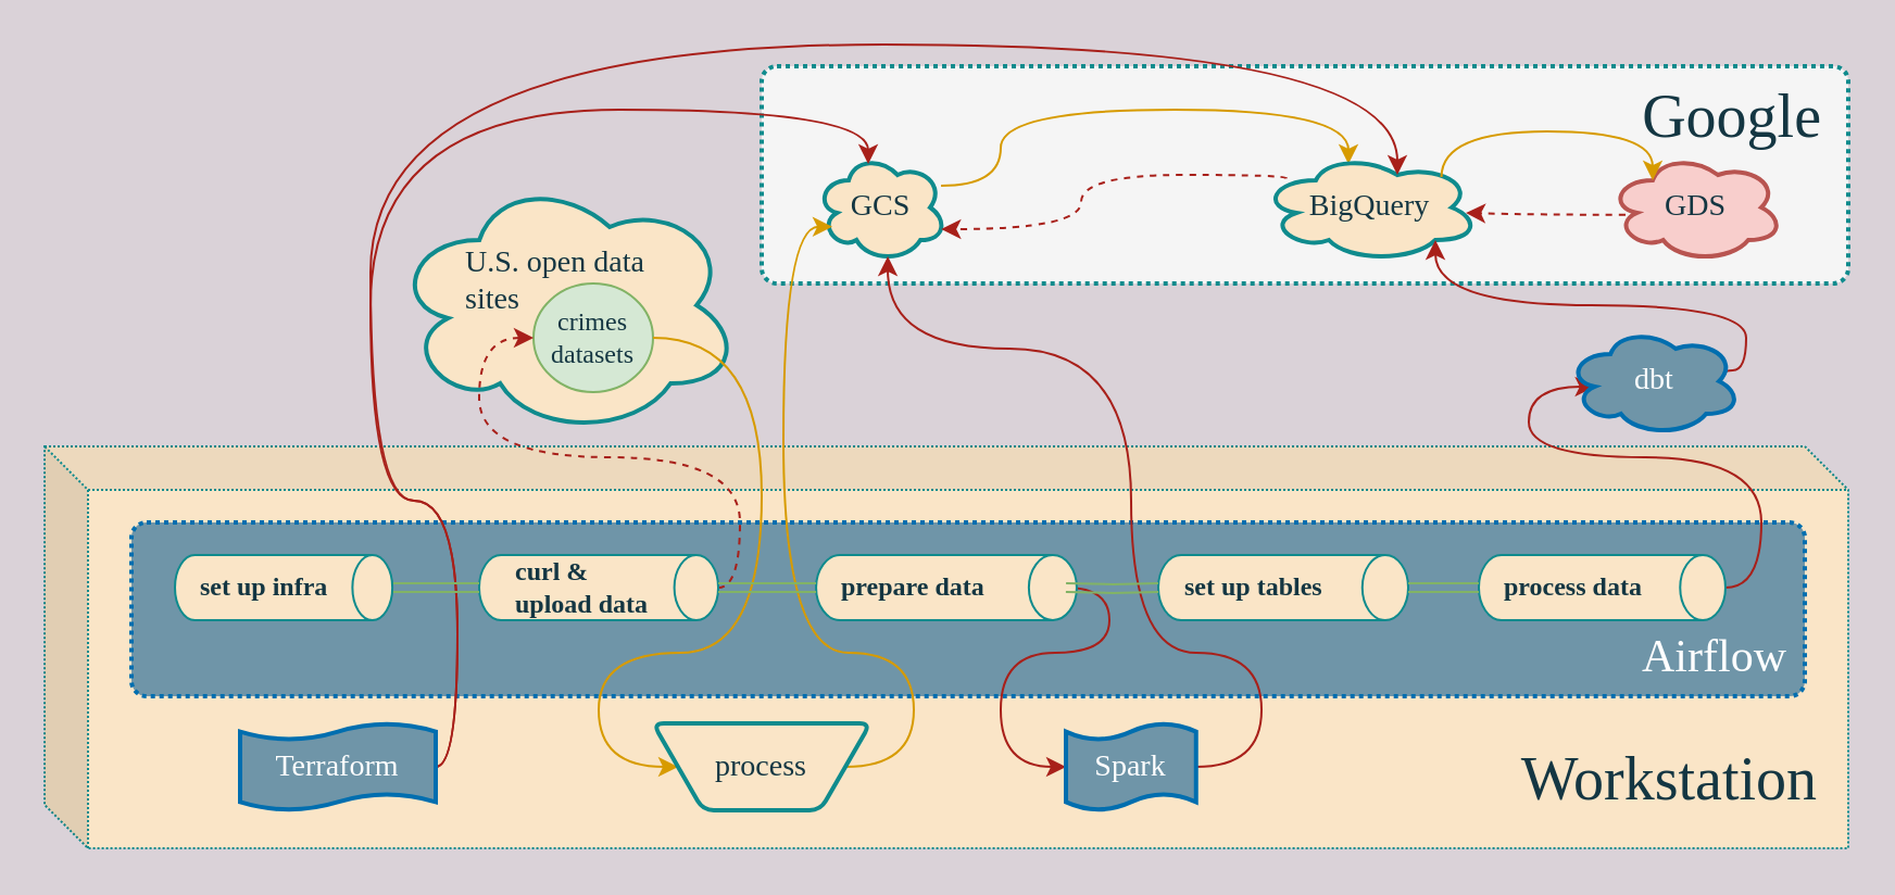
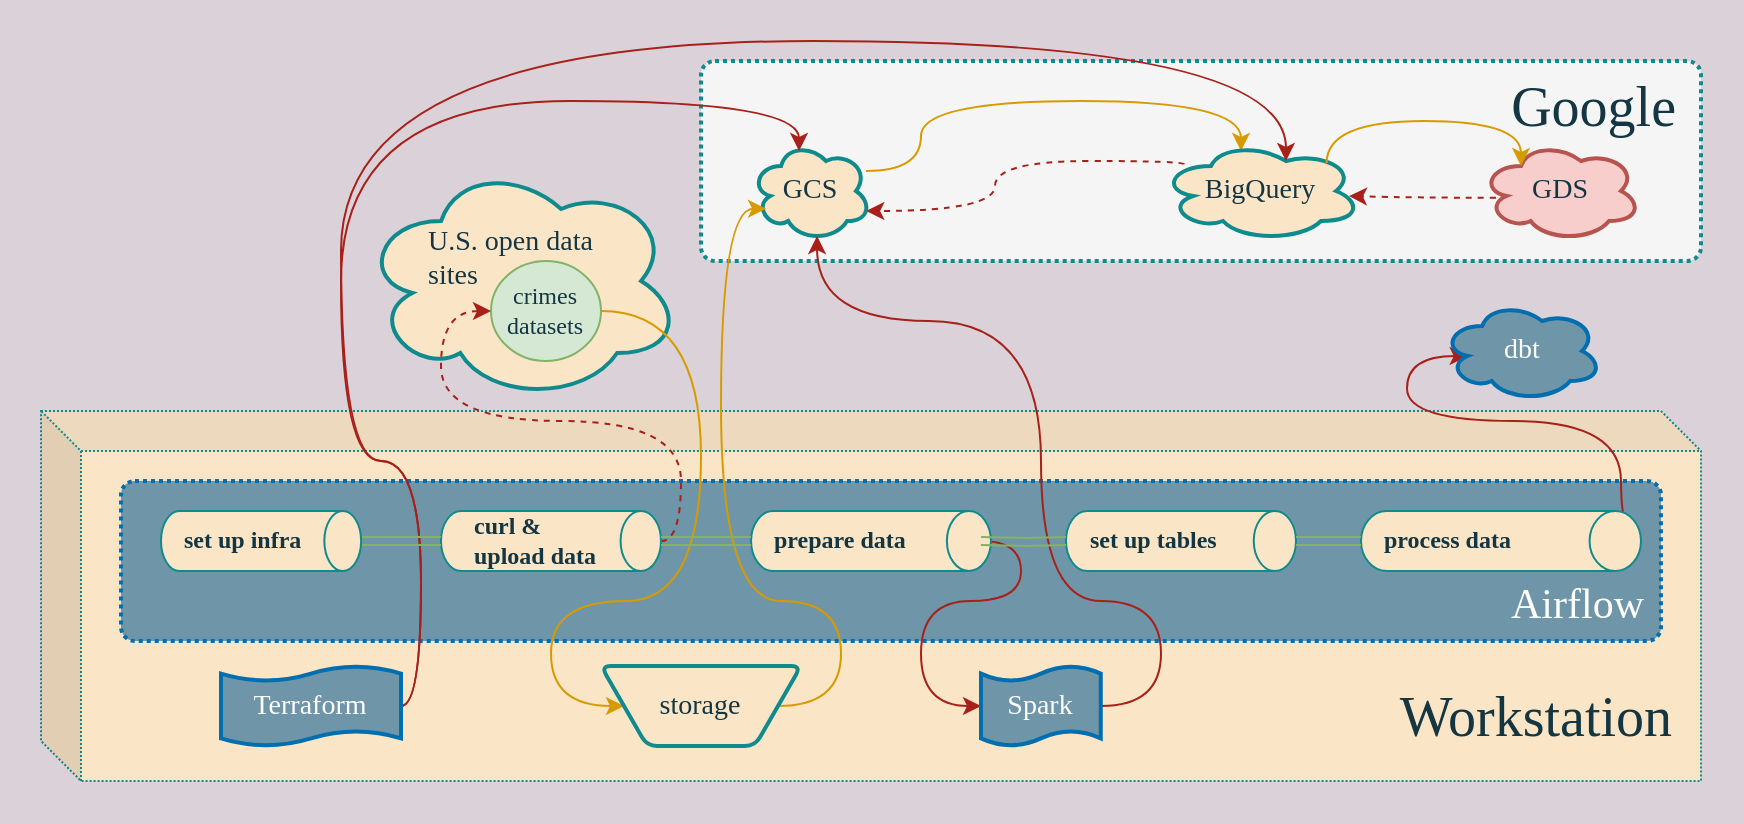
  <mxCell id="0" />
  <mxCell id="1" parent="0" />
  <mxCell id="2" value="&lt;div style=&quot;&quot;&gt;&lt;span style=&quot;background-color: initial;&quot;&gt;U.S. open &lt;/span&gt;&lt;span style=&quot;background-color: initial;&quot;&gt;data&lt;/span&gt;&lt;/div&gt;&lt;div style=&quot;&quot;&gt;&lt;span style=&quot;background-color: initial;&quot;&gt;sites&lt;/span&gt;&lt;/div&gt;" style="ellipse;shape=cloud;whiteSpace=wrap;html=1;fillColor=#FAE5C7;strokeColor=#0F8B8D;fontColor=#143642;rounded=1;strokeWidth=2;fontFamily=Architects Daughter;fontSource=https%3A%2F%2Ffonts.googleapis.com%2Fcss%3Ffamily%3DArchitects%2BDaughter;fontSize=14;align=left;verticalAlign=top;spacingTop=26;spacingLeft=32;" vertex="1" parent="1"><mxGeometry x="180.06" y="80" width="160" height="120" as="geometry" /></mxCell>
  <mxCell id="3" value="Workstation" style="shape=cube;whiteSpace=wrap;html=1;boundedLbl=1;backgroundOutline=1;darkOpacity=0.05;darkOpacity2=0.1;dashed=1;dashPattern=1 1;fontSize=28;align=right;verticalAlign=bottom;spacingRight=12;spacingBottom=12;fillColor=#FAE5C7;strokeColor=#0F8B8D;fontColor=#143642;rounded=1;fontFamily=Architects Daughter;fontSource=https%3A%2F%2Ffonts.googleapis.com%2Fcss%3Ffamily%3DArchitects%2BDaughter;" parent="1" vertex="1"><mxGeometry x="20" y="205" width="830" height="185" as="geometry" /></mxCell>
  <mxCell id="4" value="Google" style="rounded=1;whiteSpace=wrap;html=1;absoluteArcSize=1;arcSize=14;strokeWidth=2;dashed=1;dashPattern=1 1;verticalAlign=top;fontSize=28;align=right;spacingRight=10;fillColor=#f5f5f5;strokeColor=#0F8B8D;fontColor=#143642;fontFamily=Architects Daughter;fontSource=https%3A%2F%2Ffonts.googleapis.com%2Fcss%3Ffamily%3DArchitects%2BDaughter;" parent="1" vertex="1"><mxGeometry x="350" y="30" width="500" height="100" as="geometry" /></mxCell>
  <mxCell id="5" value="crimes datasets" style="strokeWidth=1;html=1;shape=mxgraph.flowchart.start_2;whiteSpace=wrap;fillColor=#d5e8d4;strokeColor=#82b366;rounded=1;fontFamily=Architects Daughter;fontSource=https%3A%2F%2Ffonts.googleapis.com%2Fcss%3Ffamily%3DArchitects%2BDaughter;fontColor=#143642;" parent="1" vertex="1"><mxGeometry x="245" y="130" width="55" height="50" as="geometry" /></mxCell>
  <mxCell id="6" value="Airflow" style="rounded=1;whiteSpace=wrap;html=1;absoluteArcSize=1;arcSize=14;strokeWidth=2;dashed=1;dashPattern=1 1;verticalAlign=bottom;fontSize=21;fillColor=#6F95A8;strokeColor=#006EAF;align=right;spacingBottom=3;spacingRight=6;fontFamily=Architects Daughter;fontSource=https%3A%2F%2Ffonts.googleapis.com%2Fcss%3Ffamily%3DArchitects%2BDaughter;fontColor=#ffffff;" parent="1" vertex="1"><mxGeometry x="60" y="240" width="770" height="80" as="geometry" /></mxCell>
  <mxCell id="7" style="edgeStyle=orthogonalEdgeStyle;rounded=1;orthogonalLoop=1;jettySize=auto;html=1;entryX=0.4;entryY=0.1;entryDx=0;entryDy=0;entryPerimeter=0;labelBackgroundColor=#DAD2D8;strokeColor=#d79b00;fontColor=#143642;curved=1;fillColor=#ffe6cc;" parent="1" source="8" target="10" edge="1"><mxGeometry relative="1" as="geometry"><Array as="points"><mxPoint x="460" y="85" /><mxPoint x="460" y="50" /><mxPoint x="620" y="50" /></Array></mxGeometry></mxCell>
  <mxCell id="8" value="GCS" style="ellipse;shape=cloud;whiteSpace=wrap;html=1;fillColor=#FAE5C7;strokeColor=#0F8B8D;fontColor=#143642;rounded=1;strokeWidth=2;fontFamily=Architects Daughter;fontSource=https%3A%2F%2Ffonts.googleapis.com%2Fcss%3Ffamily%3DArchitects%2BDaughter;fontSize=14;" parent="1" vertex="1"><mxGeometry x="375.03" y="70" width="60" height="50" as="geometry" /></mxCell>
  <mxCell id="9" style="edgeStyle=orthogonalEdgeStyle;rounded=1;orthogonalLoop=1;jettySize=auto;html=1;entryX=0.96;entryY=0.7;entryDx=0;entryDy=0;entryPerimeter=0;labelBackgroundColor=#DAD2D8;strokeColor=#A8201A;fontColor=#143642;curved=1;exitX=0.116;exitY=0.233;exitDx=0;exitDy=0;exitPerimeter=0;dashed=1;" parent="1" source="10" target="8" edge="1"><mxGeometry relative="1" as="geometry"><Array as="points"><mxPoint x="592" y="80" /><mxPoint x="497" y="80" /><mxPoint x="497" y="105" /></Array></mxGeometry></mxCell>
  <mxCell id="10" value="BigQuery" style="ellipse;shape=cloud;whiteSpace=wrap;html=1;fillColor=#FAE5C7;strokeColor=#0F8B8D;fontColor=#143642;rounded=1;strokeWidth=2;fontFamily=Architects Daughter;fontSource=https%3A%2F%2Ffonts.googleapis.com%2Fcss%3Ffamily%3DArchitects%2BDaughter;fontSize=14;" parent="1" vertex="1"><mxGeometry x="580" y="70" width="100" height="50" as="geometry" /></mxCell>
  <mxCell id="11" style="edgeStyle=orthogonalEdgeStyle;rounded=1;orthogonalLoop=1;jettySize=auto;html=1;entryX=0;entryY=0.5;entryDx=0;entryDy=0;entryPerimeter=0;fillColor=#FAE5C7;strokeColor=#A8201A;labelBackgroundColor=#DAD2D8;fontColor=#143642;curved=1;dashed=1;" parent="1" source="12" target="5" edge="1"><mxGeometry relative="1" as="geometry"><Array as="points"><mxPoint x="340" y="270" /><mxPoint x="340" y="210" /><mxPoint x="220" y="210" /><mxPoint x="220" y="155" /></Array></mxGeometry></mxCell>
  <mxCell id="12" value="curl &amp;amp;&lt;br&gt;upload data" style="strokeWidth=1;html=1;shape=mxgraph.flowchart.direct_data;whiteSpace=wrap;spacingLeft=15;align=left;spacingRight=0;fillColor=#FAE5C7;strokeColor=#0F8B8D;fontColor=#143642;rounded=1;fontFamily=Architects Daughter;fontSource=https%3A%2F%2Ffonts.googleapis.com%2Fcss%3Ffamily%3DArchitects%2BDaughter;fontStyle=1" parent="1" vertex="1"><mxGeometry x="220" y="255" width="110" height="30" as="geometry" /></mxCell>
  <mxCell id="13" style="edgeStyle=orthogonalEdgeStyle;rounded=1;orthogonalLoop=1;jettySize=auto;html=1;entryX=0;entryY=0.5;entryDx=0;entryDy=0;fillColor=#FAE5C7;strokeColor=#A8201A;entryPerimeter=0;labelBackgroundColor=#DAD2D8;fontColor=#143642;curved=1;" parent="1" target="35" edge="1"><mxGeometry relative="1" as="geometry"><Array as="points"><mxPoint x="510" y="270" /><mxPoint x="510" y="300" /><mxPoint x="460" y="300" /><mxPoint x="460" y="353" /></Array><mxPoint x="490" y="270" as="sourcePoint" /></mxGeometry></mxCell>
  <mxCell id="14" value="prepare data" style="strokeWidth=1;html=1;shape=mxgraph.flowchart.direct_data;whiteSpace=wrap;spacingLeft=10;align=left;fillColor=#FAE5C7;strokeColor=#0F8B8D;fontColor=#143642;rounded=1;fontFamily=Architects Daughter;fontSource=https%3A%2F%2Ffonts.googleapis.com%2Fcss%3Ffamily%3DArchitects%2BDaughter;fontStyle=1" parent="1" vertex="1"><mxGeometry x="375.03" y="255" width="119.94" height="30" as="geometry" /></mxCell>
  <mxCell id="15" value="set up tables" style="strokeWidth=1;html=1;shape=mxgraph.flowchart.direct_data;whiteSpace=wrap;align=left;spacingLeft=10;fillColor=#FAE5C7;strokeColor=#0F8B8D;fontColor=#143642;rounded=1;fontFamily=Architects Daughter;fontSource=https%3A%2F%2Ffonts.googleapis.com%2Fcss%3Ffamily%3DArchitects%2BDaughter;fontStyle=1" parent="1" vertex="1"><mxGeometry x="532.5" y="255" width="115" height="30" as="geometry" /></mxCell>
  <mxCell id="16" style="edgeStyle=orthogonalEdgeStyle;rounded=1;orthogonalLoop=1;jettySize=auto;html=1;entryX=0.55;entryY=0.95;entryDx=0;entryDy=0;entryPerimeter=0;fillColor=#FAE5C7;strokeColor=#A8201A;labelBackgroundColor=#DAD2D8;fontColor=#143642;curved=1;startArrow=none;exitX=1;exitY=0.5;exitDx=0;exitDy=0;exitPerimeter=0;" parent="1" source="35" target="8" edge="1"><mxGeometry relative="1" as="geometry"><Array as="points"><mxPoint x="580" y="353" /><mxPoint x="580" y="300" /><mxPoint x="520" y="300" /><mxPoint x="520" y="160" /><mxPoint x="408" y="160" /></Array><mxPoint x="540" y="352" as="sourcePoint" /></mxGeometry></mxCell>
  <mxCell id="17" style="edgeStyle=orthogonalEdgeStyle;rounded=1;orthogonalLoop=1;jettySize=auto;html=1;entryX=0.16;entryY=0.55;entryDx=0;entryDy=0;entryPerimeter=0;exitX=1;exitY=0.5;exitDx=0;exitDy=0;exitPerimeter=0;fillColor=#FAE5C7;strokeColor=#A8201A;labelBackgroundColor=#DAD2D8;fontColor=#143642;curved=1;" parent="1" source="18" target="20" edge="1"><mxGeometry relative="1" as="geometry"><Array as="points"><mxPoint x="810" y="270" /><mxPoint x="810" y="210" /><mxPoint x="703" y="210" /><mxPoint x="703" y="178" /><mxPoint x="733" y="178" /></Array></mxGeometry></mxCell>
- <mxCell id="18" value="process data" style="strokeWidth=1;html=1;shape=mxgraph.flowchart.direct_data;whiteSpace=wrap;spacingLeft=10;align=left;fillColor=#FAE5C7;strokeColor=#0F8B8D;fontColor=#143642;rounded=1;fontFamily=Architects Daughter;fontSource=https%3A%2F%2Ffonts.googleapis.com%2Fcss%3Ffamily%3DArchitects%2BDaughter;fontStyle=1" parent="1" vertex="1"><mxGeometry x="680" y="255" width="113.47" height="30" as="geometry" /></mxCell>
- <mxCell id="19" style="edgeStyle=orthogonalEdgeStyle;rounded=1;orthogonalLoop=1;jettySize=auto;html=1;exitX=0.875;exitY=0.5;exitDx=0;exitDy=0;exitPerimeter=0;fillColor=#FAE5C7;strokeColor=#A8201A;labelBackgroundColor=#DAD2D8;fontColor=#143642;curved=1;entryX=0.8;entryY=0.8;entryDx=0;entryDy=0;entryPerimeter=0;" parent="1" source="20" target="10" edge="1"><mxGeometry relative="1" as="geometry"><mxPoint x="640" y="110" as="targetPoint" /><Array as="points"><mxPoint x="791" y="170" /><mxPoint x="803" y="170" /><mxPoint x="803" y="140" /><mxPoint x="660" y="140" /></Array></mxGeometry></mxCell>
+ <mxCell id="18" value="process data" style="strokeWidth=1;html=1;shape=mxgraph.flowchart.direct_data;whiteSpace=wrap;spacingLeft=10;align=left;fillColor=#FAE5C7;strokeColor=#0F8B8D;fontColor=#143642;rounded=1;fontFamily=Architects Daughter;fontSource=https%3A%2F%2Ffonts.googleapis.com%2Fcss%3Ffamily%3DArchitects%2BDaughter;fontStyle=1" parent="1" vertex="1"><mxGeometry x="680" y="255" width="140" height="30" as="geometry" /></mxCell>
  <mxCell id="20" value="dbt" style="ellipse;shape=cloud;whiteSpace=wrap;html=1;fillColor=#6F95A8;strokeColor=#006EAF;rounded=1;strokeWidth=2;fontFamily=Architects Daughter;fontSource=https%3A%2F%2Ffonts.googleapis.com%2Fcss%3Ffamily%3DArchitects%2BDaughter;fontSize=14;fontColor=#ffffff;" parent="1" vertex="1"><mxGeometry x="720.56" y="150" width="80" height="50" as="geometry" /></mxCell>
  <mxCell id="21" style="edgeStyle=orthogonalEdgeStyle;rounded=1;orthogonalLoop=1;jettySize=auto;html=1;fontSize=28;labelBackgroundColor=#DAD2D8;strokeColor=#A8201A;fontColor=#143642;curved=1;entryX=0.94;entryY=0.55;entryDx=0;entryDy=0;entryPerimeter=0;exitX=0.094;exitY=0.567;exitDx=0;exitDy=0;exitPerimeter=0;dashed=1;" parent="1" source="22" target="10" edge="1"><mxGeometry relative="1" as="geometry"><Array as="points"><mxPoint x="707" y="98" /></Array></mxGeometry></mxCell>
  <mxCell id="22" value="GDS" style="ellipse;shape=cloud;whiteSpace=wrap;html=1;fillColor=#f8cecc;strokeColor=#b85450;rounded=1;strokeWidth=2;fontFamily=Architects Daughter;fontSource=https%3A%2F%2Ffonts.googleapis.com%2Fcss%3Ffamily%3DArchitects%2BDaughter;fontSize=14;fontColor=#143642;" parent="1" vertex="1"><mxGeometry x="740" y="70" width="80" height="50" as="geometry" /></mxCell>
  <mxCell id="23" style="edgeStyle=orthogonalEdgeStyle;rounded=1;orthogonalLoop=1;jettySize=auto;html=1;exitX=1;exitY=0.5;exitDx=0;exitDy=0;exitPerimeter=0;entryX=0.4;entryY=0.1;entryDx=0;entryDy=0;entryPerimeter=0;fillColor=#FAE5C7;strokeColor=#A8201A;labelBackgroundColor=#DAD2D8;fontColor=#143642;curved=1;" parent="1" source="31" target="8" edge="1"><mxGeometry relative="1" as="geometry"><Array as="points"><mxPoint x="210" y="353" /><mxPoint x="210" y="230" /><mxPoint x="170" y="230" /><mxPoint x="170" y="50" /><mxPoint x="399" y="50" /></Array></mxGeometry></mxCell>
  <mxCell id="24" style="edgeStyle=orthogonalEdgeStyle;rounded=1;orthogonalLoop=1;jettySize=auto;html=1;entryX=0.625;entryY=0.2;entryDx=0;entryDy=0;entryPerimeter=0;exitX=1;exitY=0.5;exitDx=0;exitDy=0;exitPerimeter=0;fillColor=#FAE5C7;strokeColor=#A8201A;labelBackgroundColor=#DAD2D8;fontColor=#143642;curved=1;" parent="1" source="31" target="10" edge="1"><mxGeometry relative="1" as="geometry"><Array as="points"><mxPoint x="210" y="353" /><mxPoint x="210" y="230" /><mxPoint x="170" y="230" /><mxPoint x="170" y="20" /><mxPoint x="643" y="20" /></Array></mxGeometry></mxCell>
  <mxCell id="25" style="edgeStyle=orthogonalEdgeStyle;rounded=0;orthogonalLoop=1;jettySize=auto;html=1;entryX=0;entryY=0.5;entryDx=0;entryDy=0;entryPerimeter=0;shape=link;fillColor=#d5e8d4;strokeColor=#82b366;" parent="1" source="26" target="12" edge="1"><mxGeometry relative="1" as="geometry" /></mxCell>
  <mxCell id="26" value="set up infra" style="strokeWidth=1;html=1;shape=mxgraph.flowchart.direct_data;whiteSpace=wrap;spacingLeft=10;align=left;fillColor=#FAE5C7;strokeColor=#0F8B8D;fontColor=#143642;rounded=1;fontFamily=Architects Daughter;fontSource=https%3A%2F%2Ffonts.googleapis.com%2Fcss%3Ffamily%3DArchitects%2BDaughter;fontStyle=1" parent="1" vertex="1"><mxGeometry x="80" y="255" width="100.06" height="30" as="geometry" /></mxCell>
  <mxCell id="27" value="" style="edgeStyle=orthogonalEdgeStyle;curved=1;rounded=1;orthogonalLoop=1;jettySize=auto;html=1;strokeColor=#D79B00;exitX=1;exitY=0.5;exitDx=0;exitDy=0;fillColor=#a20025;entryX=0.125;entryY=0.677;entryDx=0;entryDy=0;entryPerimeter=0;" parent="1" source="30" target="8" edge="1"><mxGeometry relative="1" as="geometry"><mxPoint x="350" y="110" as="targetPoint" /><Array as="points"><mxPoint x="420" y="353" /><mxPoint x="420" y="300" /><mxPoint x="360" y="300" /><mxPoint x="360" y="104" /></Array></mxGeometry></mxCell>
  <mxCell id="28" style="edgeStyle=orthogonalEdgeStyle;rounded=1;orthogonalLoop=1;jettySize=auto;html=1;entryX=0;entryY=0.5;entryDx=0;entryDy=0;strokeColor=#d79b00;fillColor=#ffe6cc;exitX=1;exitY=0.5;exitDx=0;exitDy=0;exitPerimeter=0;labelBackgroundColor=#DAD2D8;fontColor=#143642;curved=1;" parent="1" source="5" target="30" edge="1"><mxGeometry relative="1" as="geometry"><Array as="points"><mxPoint x="350" y="155" /><mxPoint x="350" y="300" /><mxPoint x="275" y="300" /><mxPoint x="275" y="353" /></Array></mxGeometry></mxCell>
  <mxCell id="29" style="edgeStyle=orthogonalEdgeStyle;rounded=1;orthogonalLoop=1;jettySize=auto;html=1;exitX=0.828;exitY=0.22;exitDx=0;exitDy=0;exitPerimeter=0;entryX=0.25;entryY=0.25;entryDx=0;entryDy=0;entryPerimeter=0;labelBackgroundColor=#DAD2D8;strokeColor=#d79b00;fontColor=#143642;curved=1;fillColor=#ffe6cc;" parent="1" source="10" target="22" edge="1"><mxGeometry relative="1" as="geometry"><mxPoint x="790" y="71" as="targetPoint" /><Array as="points"><mxPoint x="663" y="60" /><mxPoint x="760" y="60" /></Array></mxGeometry></mxCell>
- <mxCell id="30" value="process" style="verticalLabelPosition=middle;verticalAlign=middle;html=1;shape=trapezoid;perimeter=trapezoidPerimeter;whiteSpace=wrap;size=0.23;arcSize=10;flipV=1;labelPosition=center;align=center;fillColor=#FAE5C7;strokeColor=#0F8B8D;fontColor=#143642;rounded=1;strokeWidth=2;fontFamily=Architects Daughter;fontSource=https%3A%2F%2Ffonts.googleapis.com%2Fcss%3Ffamily%3DArchitects%2BDaughter;fontSize=14;" parent="1" vertex="1"><mxGeometry x="300" y="332.5" width="100" height="40" as="geometry" /></mxCell>
+ <mxCell id="30" value="storage" style="verticalLabelPosition=middle;verticalAlign=middle;html=1;shape=trapezoid;perimeter=trapezoidPerimeter;whiteSpace=wrap;size=0.23;arcSize=10;flipV=1;labelPosition=center;align=center;fillColor=#FAE5C7;strokeColor=#0F8B8D;fontColor=#143642;rounded=1;strokeWidth=2;fontFamily=Architects Daughter;fontSource=https%3A%2F%2Ffonts.googleapis.com%2Fcss%3Ffamily%3DArchitects%2BDaughter;fontSize=14;" parent="1" vertex="1"><mxGeometry x="300" y="332.5" width="100" height="40" as="geometry" /></mxCell>
  <mxCell id="31" value="Terraform" style="shape=tape;whiteSpace=wrap;html=1;strokeWidth=2;size=0.19;fillColor=#6F95A8;strokeColor=#006EAF;rounded=1;fontFamily=Architects Daughter;fontSource=https%3A%2F%2Ffonts.googleapis.com%2Fcss%3Ffamily%3DArchitects%2BDaughter;fontSize=14;fontColor=#ffffff;" parent="1" vertex="1"><mxGeometry x="110" y="332.5" width="90" height="40" as="geometry" /></mxCell>
  <mxCell id="32" style="edgeStyle=orthogonalEdgeStyle;rounded=0;orthogonalLoop=1;jettySize=auto;html=1;shape=link;fillColor=#d5e8d4;strokeColor=#82b366;exitX=1;exitY=0.5;exitDx=0;exitDy=0;exitPerimeter=0;" parent="1" source="12" target="14" edge="1"><mxGeometry relative="1" as="geometry"><mxPoint x="330" y="290" as="sourcePoint" /><mxPoint x="370" y="290" as="targetPoint" /></mxGeometry></mxCell>
  <mxCell id="33" style="edgeStyle=orthogonalEdgeStyle;rounded=0;orthogonalLoop=1;jettySize=auto;html=1;shape=link;fillColor=#d5e8d4;strokeColor=#82b366;" parent="1" target="15" edge="1"><mxGeometry relative="1" as="geometry"><mxPoint x="490" y="270" as="sourcePoint" /><mxPoint x="529.88" y="269.8" as="targetPoint" /></mxGeometry></mxCell>
  <mxCell id="34" style="edgeStyle=orthogonalEdgeStyle;rounded=0;orthogonalLoop=1;jettySize=auto;html=1;shape=link;fillColor=#d5e8d4;strokeColor=#82b366;exitX=1;exitY=0.5;exitDx=0;exitDy=0;exitPerimeter=0;entryX=0;entryY=0.5;entryDx=0;entryDy=0;entryPerimeter=0;" parent="1" source="15" target="18" edge="1"><mxGeometry relative="1" as="geometry"><mxPoint x="650" y="269.8" as="sourcePoint" /><mxPoint x="669" y="270" as="targetPoint" /></mxGeometry></mxCell>
  <mxCell id="35" value="Spark" style="shape=tape;whiteSpace=wrap;html=1;strokeWidth=2;size=0.19;fillColor=#6F95A8;strokeColor=#006EAF;rounded=1;fontFamily=Architects Daughter;fontSource=https%3A%2F%2Ffonts.googleapis.com%2Fcss%3Ffamily%3DArchitects%2BDaughter;fontSize=14;fontColor=#ffffff;" parent="1" vertex="1"><mxGeometry x="490" y="332.5" width="59.88" height="40" as="geometry" /></mxCell>
